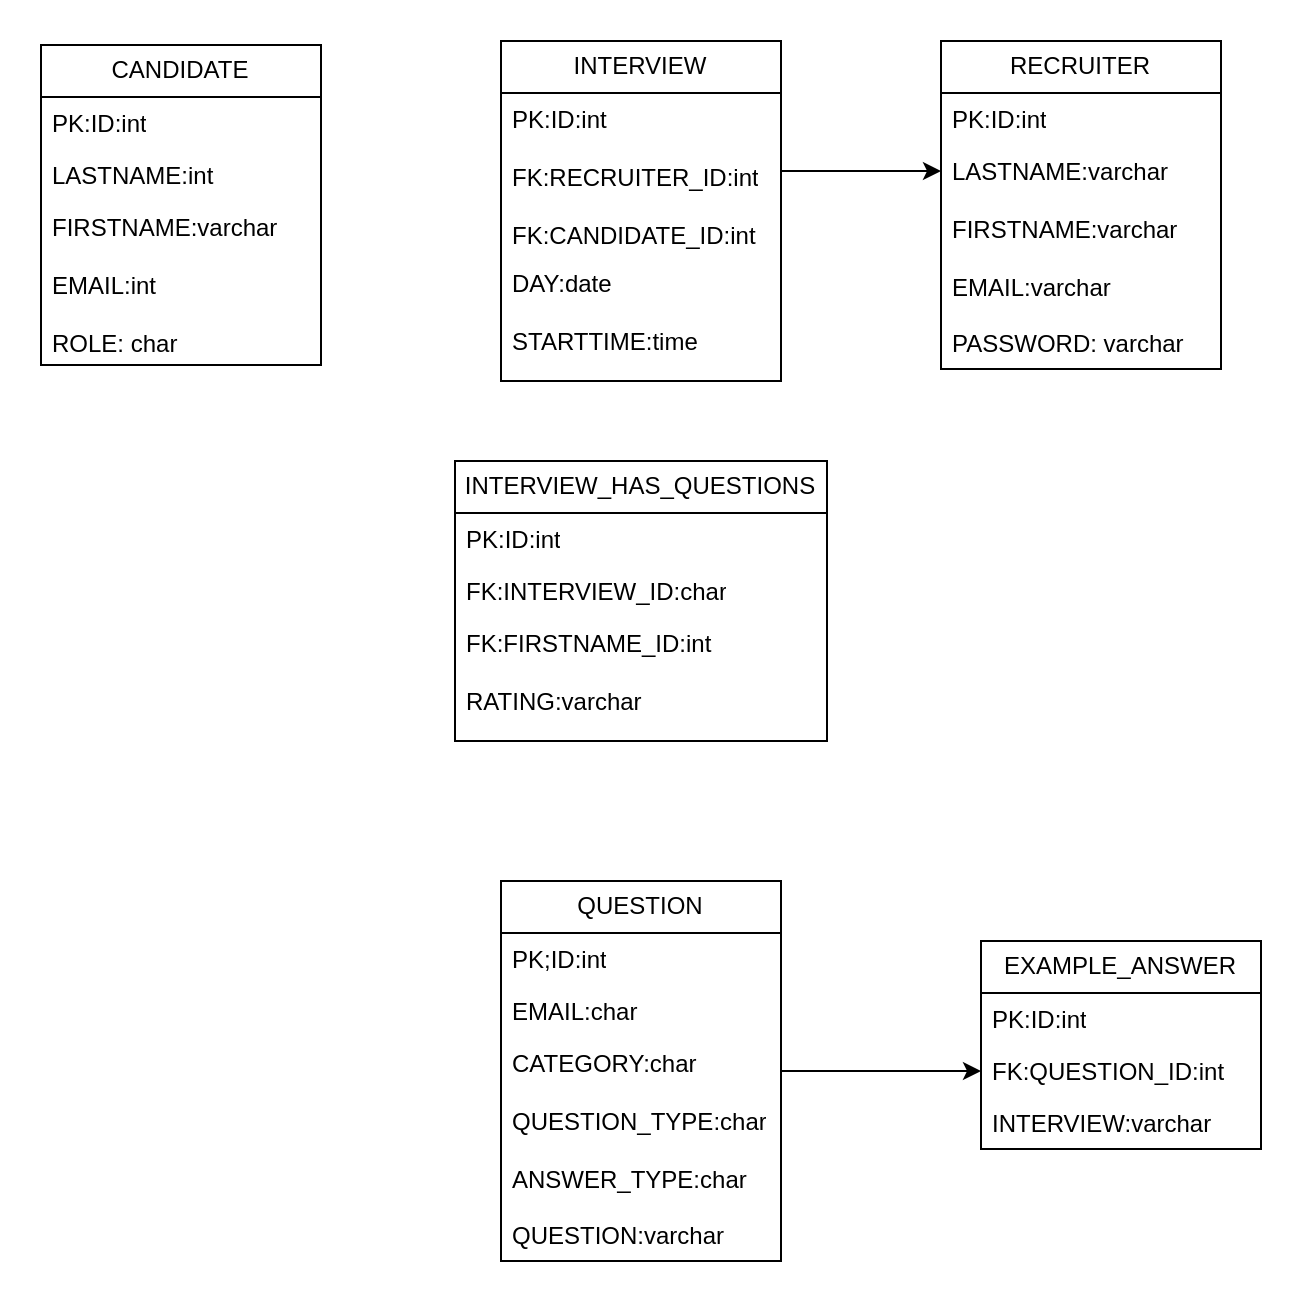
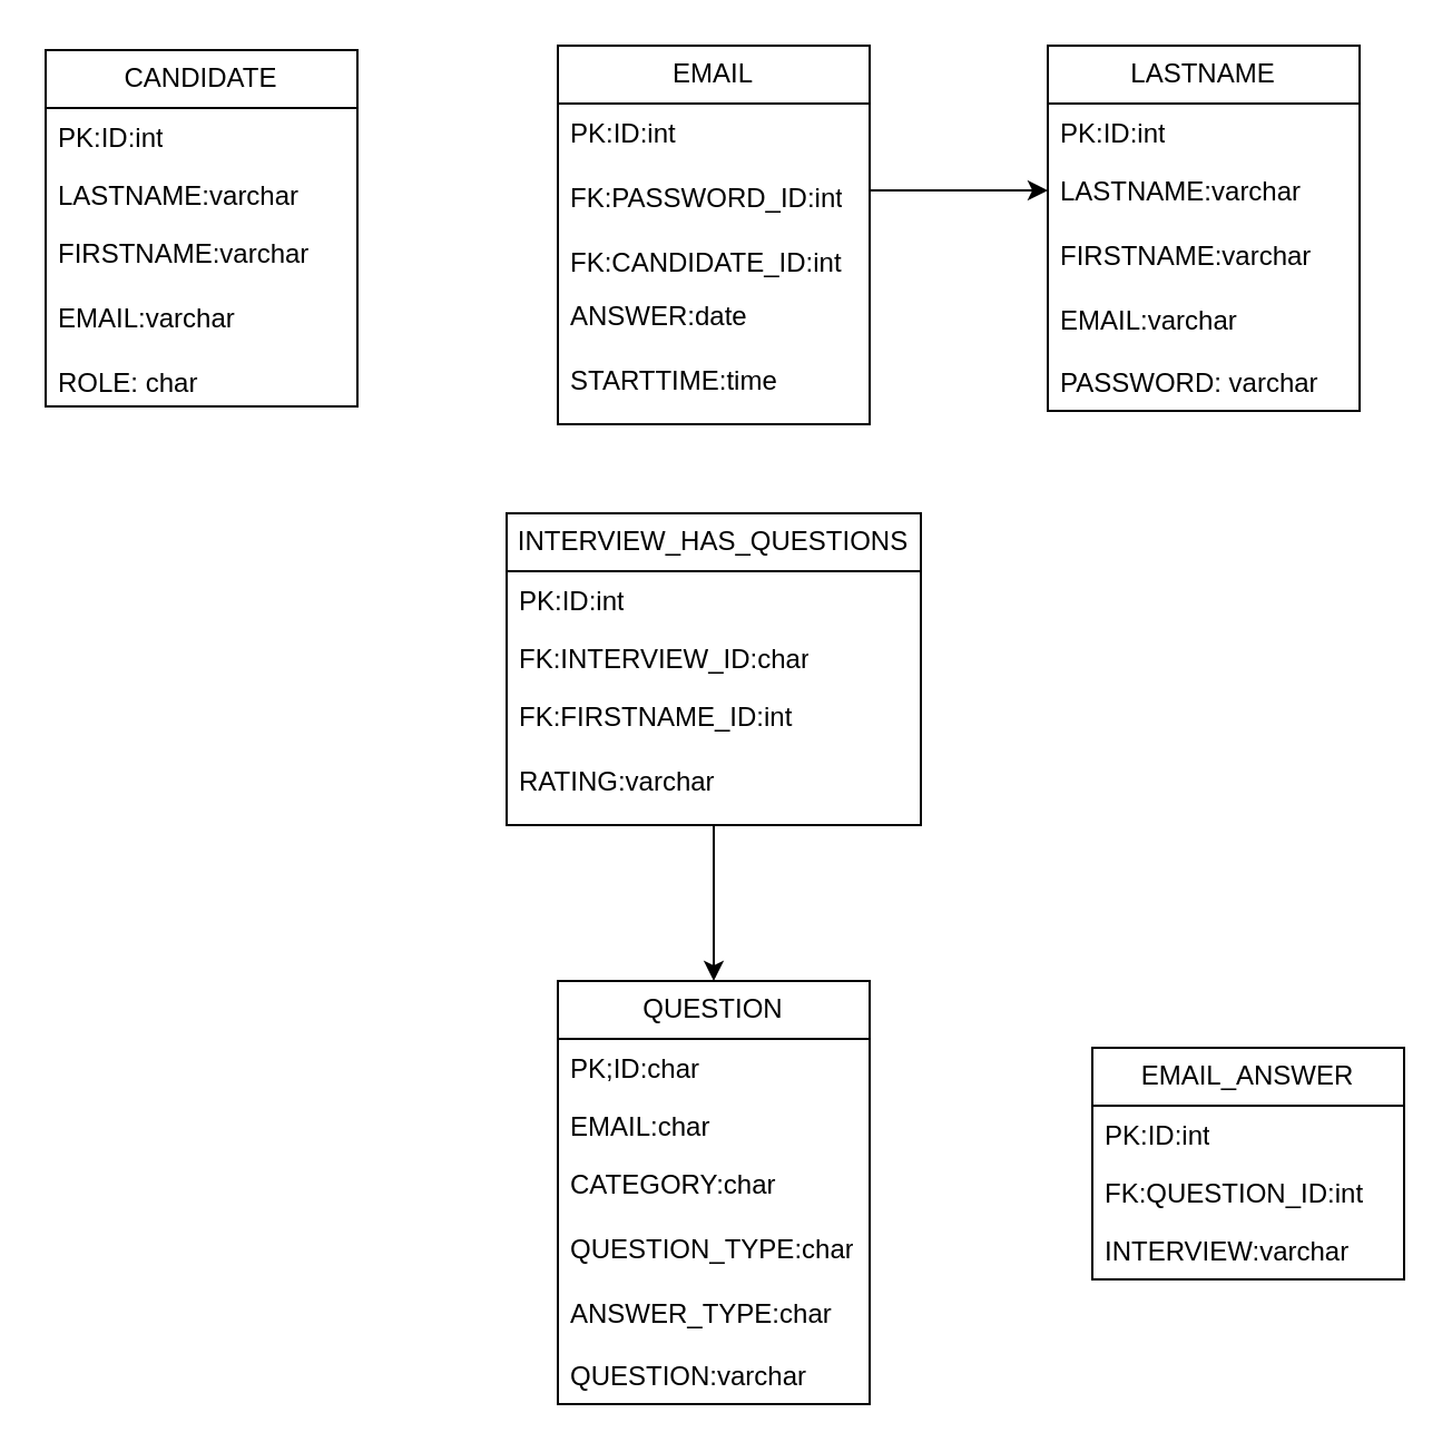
  <mxCell id="0" />
  <mxCell id="1" parent="0" />
- <mxCell id="2" value="INTERVIEW" style="swimlane;fontStyle=0;childLayout=stackLayout;horizontal=1;startSize=26;fillColor=none;horizontalStack=0;resizeParent=1;resizeParentMax=0;resizeLast=0;collapsible=1;marginBottom=0;whiteSpace=wrap;html=1;" vertex="1" parent="1"><mxGeometry x="250" y="20" width="140" height="170" as="geometry" /></mxCell>
- <mxCell id="3" value="PK:ID:int&lt;br&gt;&lt;br&gt;FK:RECRUITER_ID:int&lt;br&gt;&lt;br&gt;FK:CANDIDATE_ID:int" style="text;strokeColor=none;fillColor=none;align=left;verticalAlign=top;spacingLeft=4;spacingRight=4;overflow=hidden;rotatable=0;points=[[0,0.5],[1,0.5]];portConstraint=eastwest;whiteSpace=wrap;html=1;" vertex="1" parent="2"><mxGeometry y="26" width="140" height="82" as="geometry" /></mxCell>
- <mxCell id="4" value="DAY:date&lt;br&gt;&lt;br&gt;STARTTIME:time&lt;br&gt;&lt;br&gt;" style="text;strokeColor=none;fillColor=none;align=left;verticalAlign=top;spacingLeft=4;spacingRight=4;overflow=hidden;rotatable=0;points=[[0,0.5],[1,0.5]];portConstraint=eastwest;whiteSpace=wrap;html=1;" vertex="1" parent="2"><mxGeometry y="108" width="140" height="62" as="geometry" /></mxCell>
- <mxCell id="5" value="RECRUITER" style="swimlane;fontStyle=0;childLayout=stackLayout;horizontal=1;startSize=26;fillColor=none;horizontalStack=0;resizeParent=1;resizeParentMax=0;resizeLast=0;collapsible=1;marginBottom=0;whiteSpace=wrap;html=1;" vertex="1" parent="1"><mxGeometry x="470" y="20" width="140" height="164" as="geometry" /></mxCell>
+ <mxCell id="2" value="EMAIL" style="swimlane;fontStyle=0;childLayout=stackLayout;horizontal=1;startSize=26;fillColor=none;horizontalStack=0;resizeParent=1;resizeParentMax=0;resizeLast=0;collapsible=1;marginBottom=0;whiteSpace=wrap;html=1;" vertex="1" parent="1"><mxGeometry x="250" y="20" width="140" height="170" as="geometry" /></mxCell>
+ <mxCell id="3" value="PK:ID:int&lt;br&gt;&lt;br&gt;FK:PASSWORD_ID:int&lt;br&gt;&lt;br&gt;FK:CANDIDATE_ID:int" style="text;strokeColor=none;fillColor=none;align=left;verticalAlign=top;spacingLeft=4;spacingRight=4;overflow=hidden;rotatable=0;points=[[0,0.5],[1,0.5]];portConstraint=eastwest;whiteSpace=wrap;html=1;" vertex="1" parent="2"><mxGeometry y="26" width="140" height="82" as="geometry" /></mxCell>
+ <mxCell id="4" value="ANSWER:date&lt;br&gt;&lt;br&gt;STARTTIME:time&lt;br&gt;&lt;br&gt;" style="text;strokeColor=none;fillColor=none;align=left;verticalAlign=top;spacingLeft=4;spacingRight=4;overflow=hidden;rotatable=0;points=[[0,0.5],[1,0.5]];portConstraint=eastwest;whiteSpace=wrap;html=1;" vertex="1" parent="2"><mxGeometry y="108" width="140" height="62" as="geometry" /></mxCell>
+ <mxCell id="5" value="LASTNAME" style="swimlane;fontStyle=0;childLayout=stackLayout;horizontal=1;startSize=26;fillColor=none;horizontalStack=0;resizeParent=1;resizeParentMax=0;resizeLast=0;collapsible=1;marginBottom=0;whiteSpace=wrap;html=1;" vertex="1" parent="1"><mxGeometry x="470" y="20" width="140" height="164" as="geometry" /></mxCell>
  <mxCell id="6" value="PK:ID:int" style="text;strokeColor=none;fillColor=none;align=left;verticalAlign=top;spacingLeft=4;spacingRight=4;overflow=hidden;rotatable=0;points=[[0,0.5],[1,0.5]];portConstraint=eastwest;whiteSpace=wrap;html=1;" vertex="1" parent="5"><mxGeometry y="26" width="140" height="26" as="geometry" /></mxCell>
  <mxCell id="7" value="LASTNAME:varchar&lt;br&gt;&lt;br&gt;FIRSTNAME:varchar&lt;br&gt;&lt;br&gt;EMAIL:varchar&lt;br&gt;&lt;br&gt;PASSWORD: varchar" style="text;strokeColor=none;fillColor=none;align=left;verticalAlign=top;spacingLeft=4;spacingRight=4;overflow=hidden;rotatable=0;points=[[0,0.5],[1,0.5]];portConstraint=eastwest;whiteSpace=wrap;html=1;" vertex="1" parent="5"><mxGeometry y="52" width="140" height="112" as="geometry" /></mxCell>
  <mxCell id="8" style="edgeStyle=orthogonalEdgeStyle;rounded=0;orthogonalLoop=1;jettySize=auto;html=1;exitX=1;exitY=0.5;exitDx=0;exitDy=0;entryX=0;entryY=0.5;entryDx=0;entryDy=0;" edge="1" parent="1"><mxGeometry relative="1" as="geometry"><mxPoint x="390" y="85" as="sourcePoint" /><mxPoint x="470" y="85" as="targetPoint" /></mxGeometry></mxCell>
+ <mxCell id="9" style="edgeStyle=orthogonalEdgeStyle;rounded=0;orthogonalLoop=1;jettySize=auto;html=1;entryX=0.5;entryY=0;entryDx=0;entryDy=0;" edge="1" parent="1" source="10" target="15"><mxGeometry relative="1" as="geometry" /></mxCell>
  <mxCell id="10" value="INTERVIEW_HAS_QUESTIONS" style="swimlane;fontStyle=0;childLayout=stackLayout;horizontal=1;startSize=26;fillColor=none;horizontalStack=0;resizeParent=1;resizeParentMax=0;resizeLast=0;collapsible=1;marginBottom=0;whiteSpace=wrap;html=1;" vertex="1" parent="1"><mxGeometry x="227" y="230" width="186" height="140" as="geometry" /></mxCell>
  <mxCell id="11" value="PK:ID:int" style="text;strokeColor=none;fillColor=none;align=left;verticalAlign=top;spacingLeft=4;spacingRight=4;overflow=hidden;rotatable=0;points=[[0,0.5],[1,0.5]];portConstraint=eastwest;whiteSpace=wrap;html=1;" vertex="1" parent="10"><mxGeometry y="26" width="186" height="26" as="geometry" /></mxCell>
  <mxCell id="12" value="FK:INTERVIEW_ID:char" style="text;strokeColor=none;fillColor=none;align=left;verticalAlign=top;spacingLeft=4;spacingRight=4;overflow=hidden;rotatable=0;points=[[0,0.5],[1,0.5]];portConstraint=eastwest;whiteSpace=wrap;html=1;" vertex="1" parent="10"><mxGeometry y="52" width="186" height="26" as="geometry" /></mxCell>
  <mxCell id="13" value="FK:FIRSTNAME_ID:int&lt;br&gt;&lt;br&gt;RATING:varchar" style="text;strokeColor=none;fillColor=none;align=left;verticalAlign=top;spacingLeft=4;spacingRight=4;overflow=hidden;rotatable=0;points=[[0,0.5],[1,0.5]];portConstraint=eastwest;whiteSpace=wrap;html=1;" vertex="1" parent="10"><mxGeometry y="78" width="186" height="62" as="geometry" /></mxCell>
- <mxCell id="14" style="edgeStyle=orthogonalEdgeStyle;rounded=0;orthogonalLoop=1;jettySize=auto;html=1;entryX=0;entryY=0.5;entryDx=0;entryDy=0;" edge="1" parent="1" source="15" target="21"><mxGeometry relative="1" as="geometry" /></mxCell>
  <mxCell id="15" value="QUESTION" style="swimlane;fontStyle=0;childLayout=stackLayout;horizontal=1;startSize=26;fillColor=none;horizontalStack=0;resizeParent=1;resizeParentMax=0;resizeLast=0;collapsible=1;marginBottom=0;whiteSpace=wrap;html=1;" vertex="1" parent="1"><mxGeometry x="250" y="440" width="140" height="190" as="geometry" /></mxCell>
- <mxCell id="16" value="PK;ID:int" style="text;strokeColor=none;fillColor=none;align=left;verticalAlign=top;spacingLeft=4;spacingRight=4;overflow=hidden;rotatable=0;points=[[0,0.5],[1,0.5]];portConstraint=eastwest;whiteSpace=wrap;html=1;" vertex="1" parent="15"><mxGeometry y="26" width="140" height="26" as="geometry" /></mxCell>
+ <mxCell id="16" value="PK;ID:char" style="text;strokeColor=none;fillColor=none;align=left;verticalAlign=top;spacingLeft=4;spacingRight=4;overflow=hidden;rotatable=0;points=[[0,0.5],[1,0.5]];portConstraint=eastwest;whiteSpace=wrap;html=1;" vertex="1" parent="15"><mxGeometry y="26" width="140" height="26" as="geometry" /></mxCell>
  <mxCell id="17" value="EMAIL:char" style="text;strokeColor=none;fillColor=none;align=left;verticalAlign=top;spacingLeft=4;spacingRight=4;overflow=hidden;rotatable=0;points=[[0,0.5],[1,0.5]];portConstraint=eastwest;whiteSpace=wrap;html=1;" vertex="1" parent="15"><mxGeometry y="52" width="140" height="26" as="geometry" /></mxCell>
  <mxCell id="18" value="CATEGORY:char&lt;br&gt;&lt;br&gt;QUESTION_TYPE:char&lt;br&gt;&lt;br&gt;ANSWER_TYPE:char&lt;br&gt;&lt;br&gt;QUESTION:varchar" style="text;strokeColor=none;fillColor=none;align=left;verticalAlign=top;spacingLeft=4;spacingRight=4;overflow=hidden;rotatable=0;points=[[0,0.5],[1,0.5]];portConstraint=eastwest;whiteSpace=wrap;html=1;" vertex="1" parent="15"><mxGeometry y="78" width="140" height="112" as="geometry" /></mxCell>
- <mxCell id="19" value="EXAMPLE_ANSWER" style="swimlane;fontStyle=0;childLayout=stackLayout;horizontal=1;startSize=26;fillColor=none;horizontalStack=0;resizeParent=1;resizeParentMax=0;resizeLast=0;collapsible=1;marginBottom=0;whiteSpace=wrap;html=1;" vertex="1" parent="1"><mxGeometry x="490" y="470" width="140" height="104" as="geometry" /></mxCell>
+ <mxCell id="19" value="EMAIL_ANSWER" style="swimlane;fontStyle=0;childLayout=stackLayout;horizontal=1;startSize=26;fillColor=none;horizontalStack=0;resizeParent=1;resizeParentMax=0;resizeLast=0;collapsible=1;marginBottom=0;whiteSpace=wrap;html=1;" vertex="1" parent="1"><mxGeometry x="490" y="470" width="140" height="104" as="geometry" /></mxCell>
  <mxCell id="20" value="PK:ID:int" style="text;strokeColor=none;fillColor=none;align=left;verticalAlign=top;spacingLeft=4;spacingRight=4;overflow=hidden;rotatable=0;points=[[0,0.5],[1,0.5]];portConstraint=eastwest;whiteSpace=wrap;html=1;" vertex="1" parent="19"><mxGeometry y="26" width="140" height="26" as="geometry" /></mxCell>
  <mxCell id="21" value="FK:QUESTION_ID:int" style="text;strokeColor=none;fillColor=none;align=left;verticalAlign=top;spacingLeft=4;spacingRight=4;overflow=hidden;rotatable=0;points=[[0,0.5],[1,0.5]];portConstraint=eastwest;whiteSpace=wrap;html=1;" vertex="1" parent="19"><mxGeometry y="52" width="140" height="26" as="geometry" /></mxCell>
  <mxCell id="22" value="INTERVIEW:varchar" style="text;strokeColor=none;fillColor=none;align=left;verticalAlign=top;spacingLeft=4;spacingRight=4;overflow=hidden;rotatable=0;points=[[0,0.5],[1,0.5]];portConstraint=eastwest;whiteSpace=wrap;html=1;" vertex="1" parent="19"><mxGeometry y="78" width="140" height="26" as="geometry" /></mxCell>
  <mxCell id="23" value="CANDIDATE" style="swimlane;fontStyle=0;childLayout=stackLayout;horizontal=1;startSize=26;fillColor=none;horizontalStack=0;resizeParent=1;resizeParentMax=0;resizeLast=0;collapsible=1;marginBottom=0;whiteSpace=wrap;html=1;" vertex="1" parent="1"><mxGeometry x="20" y="22" width="140" height="160" as="geometry" /></mxCell>
  <mxCell id="24" value="PK:ID:int" style="text;strokeColor=none;fillColor=none;align=left;verticalAlign=top;spacingLeft=4;spacingRight=4;overflow=hidden;rotatable=0;points=[[0,0.5],[1,0.5]];portConstraint=eastwest;whiteSpace=wrap;html=1;" vertex="1" parent="23"><mxGeometry y="26" width="140" height="26" as="geometry" /></mxCell>
- <mxCell id="25" value="LASTNAME:int" style="text;strokeColor=none;fillColor=none;align=left;verticalAlign=top;spacingLeft=4;spacingRight=4;overflow=hidden;rotatable=0;points=[[0,0.5],[1,0.5]];portConstraint=eastwest;whiteSpace=wrap;html=1;" vertex="1" parent="23"><mxGeometry y="52" width="140" height="26" as="geometry" /></mxCell>
- <mxCell id="26" value="FIRSTNAME:varchar&lt;br&gt;&lt;br&gt;EMAIL:int&lt;br&gt;&lt;br&gt;ROLE: char" style="text;strokeColor=none;fillColor=none;align=left;verticalAlign=top;spacingLeft=4;spacingRight=4;overflow=hidden;rotatable=0;points=[[0,0.5],[1,0.5]];portConstraint=eastwest;whiteSpace=wrap;html=1;" vertex="1" parent="23"><mxGeometry y="78" width="140" height="82" as="geometry" /></mxCell>
+ <mxCell id="25" value="LASTNAME:varchar" style="text;strokeColor=none;fillColor=none;align=left;verticalAlign=top;spacingLeft=4;spacingRight=4;overflow=hidden;rotatable=0;points=[[0,0.5],[1,0.5]];portConstraint=eastwest;whiteSpace=wrap;html=1;" vertex="1" parent="23"><mxGeometry y="52" width="140" height="26" as="geometry" /></mxCell>
+ <mxCell id="26" value="FIRSTNAME:varchar&lt;br&gt;&lt;br&gt;EMAIL:varchar&lt;br&gt;&lt;br&gt;ROLE: char" style="text;strokeColor=none;fillColor=none;align=left;verticalAlign=top;spacingLeft=4;spacingRight=4;overflow=hidden;rotatable=0;points=[[0,0.5],[1,0.5]];portConstraint=eastwest;whiteSpace=wrap;html=1;" vertex="1" parent="23"><mxGeometry y="78" width="140" height="82" as="geometry" /></mxCell>
